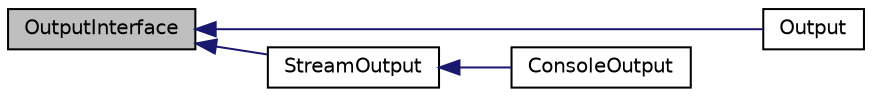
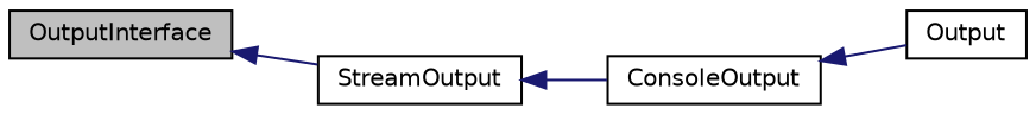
  digraph {
    rankdir=LR
    node [color=black fillcolor=white fontname=Helvetica fontsize=10 shape=record style=filled]
    edge [color=midnightblue dir=back fontname=Helvetica fontsize=10 labelfontname=Helvetica labelfontsize=10 style=solid]
    n1 [fillcolor=grey75 fontcolor=black height=0.2 label=OutputInterface width=0.4]
    n2 [height=0.2 label=Output width=0.4]
    n3 [height=0.2 label=StreamOutput width=0.4]
    n4 [height=0.2 label=ConsoleOutput width=0.4]
-   n1 -> n2
+   n4 -> n2
    n1 -> n3
    n3 -> n4
  }
